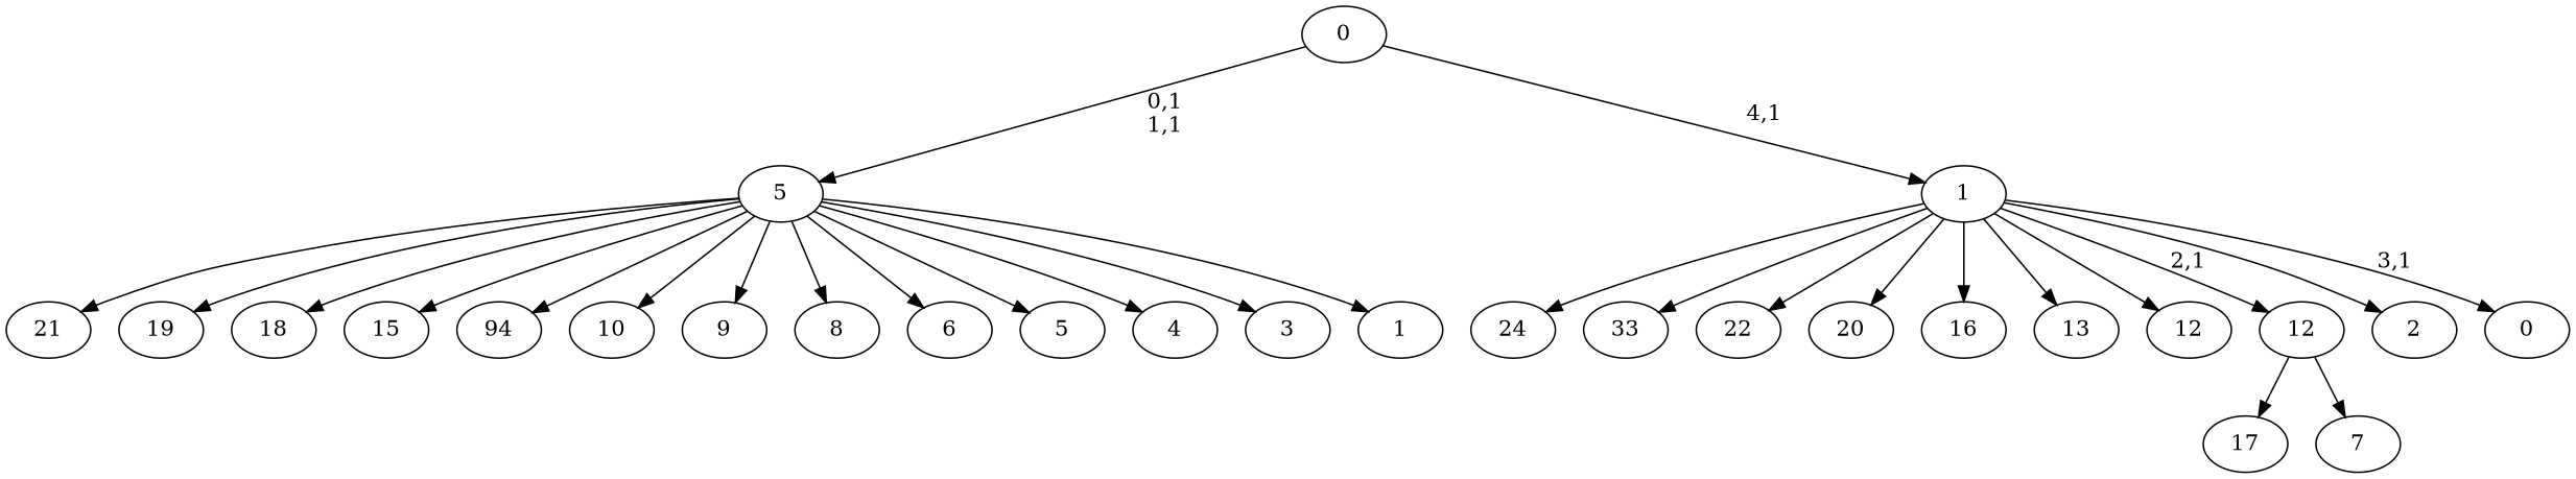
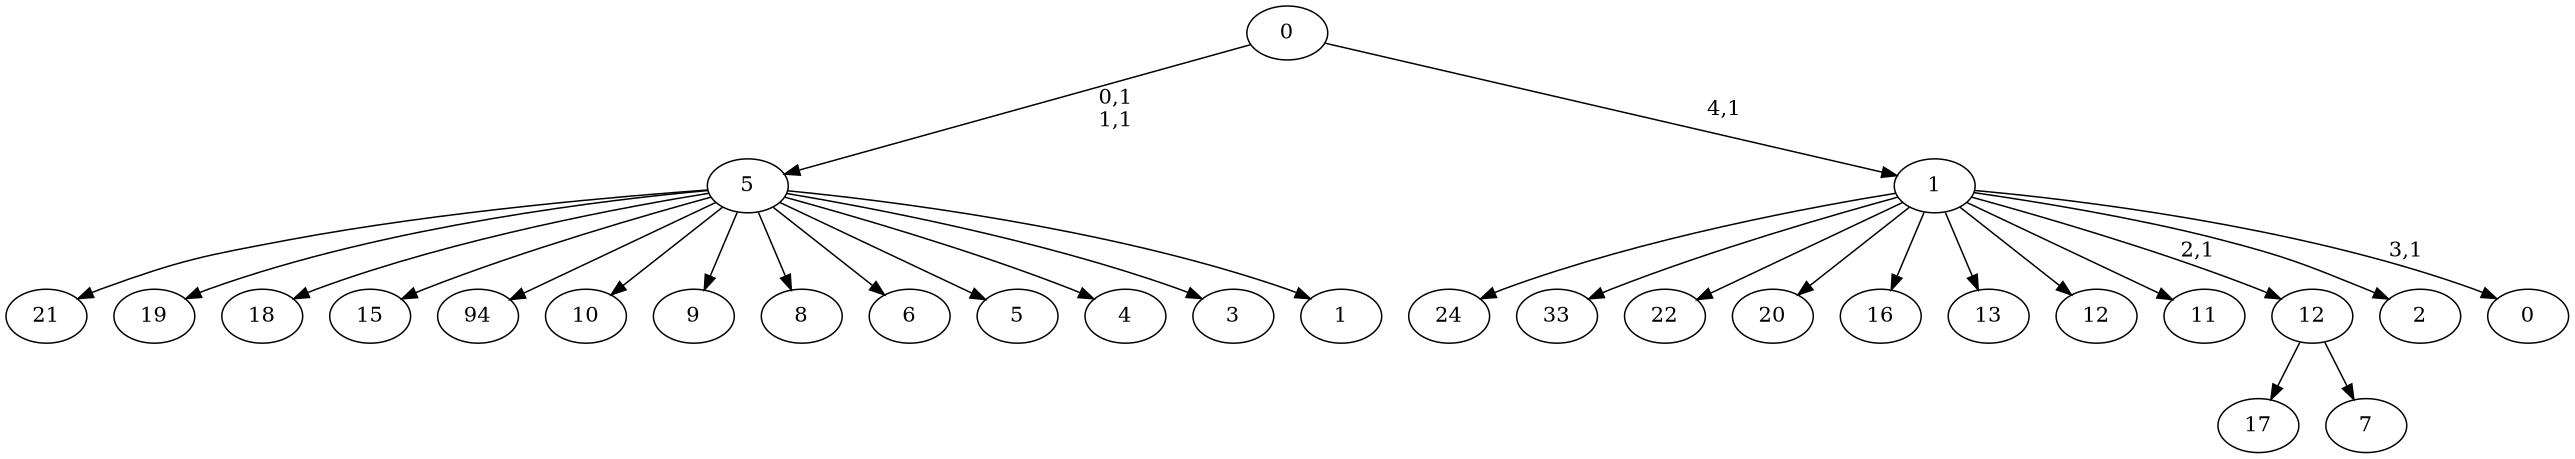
  digraph {
    n1 [label=24]
    n2 [label=33]
    n3 [label=22]
    n4 [label=21]
    n5 [label=20]
    n6 [label=19]
    n7 [label=18]
    n8 [label=17]
    n9 [label=16]
    n10 [label=15]
    n11 [label=94]
    n12 [label=13]
    n13 [label=12]
+   n14 [label=11]
    n15 [label=10]
    n16 [label=9]
    n17 [label=8]
    n18 [label=7]
    12
    n20 [label=6]
    n21 [label=5]
    n22 [label=4]
    n23 [label=3]
    n24 [label=2]
    n25 [label=1]
    5
    n27 [label=0]
    1
    0
    12 -> n8
    12 -> n18
    5 -> n4
    5 -> n6
    5 -> n7
    5 -> n10
    5 -> n11
    5 -> n15
    5 -> n16
    5 -> n17
    5 -> n20
    5 -> n21
    5 -> n22
    5 -> n23
    5 -> n25
    1 -> n1
    1 -> n2
    1 -> n3
    1 -> n5
    1 -> n9
    1 -> n12
    1 -> n13
+   1 -> n14
    1 -> 12 [label="2,1"]
    1 -> n24
    1 -> n27 [label="3,1"]
    0 -> 5 [label="0,1\n1,1"]
    0 -> 1 [label="4,1"]
  }
